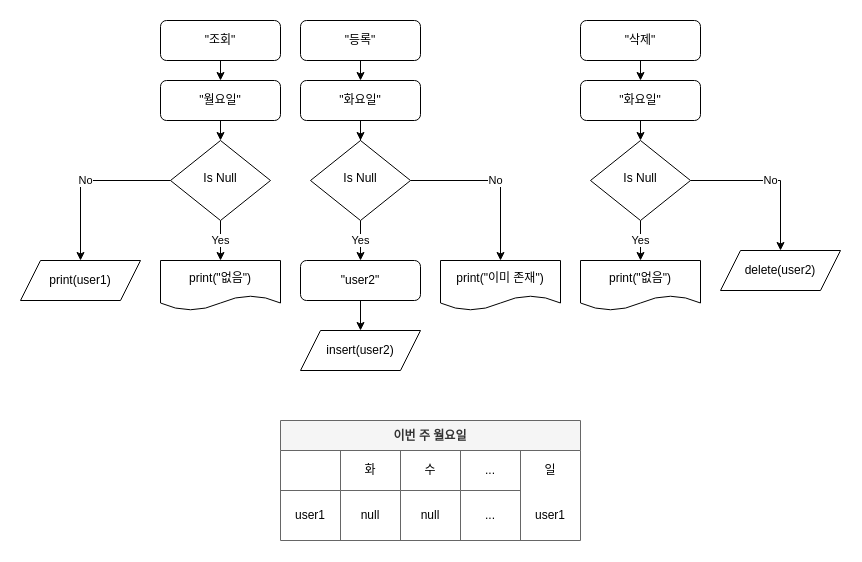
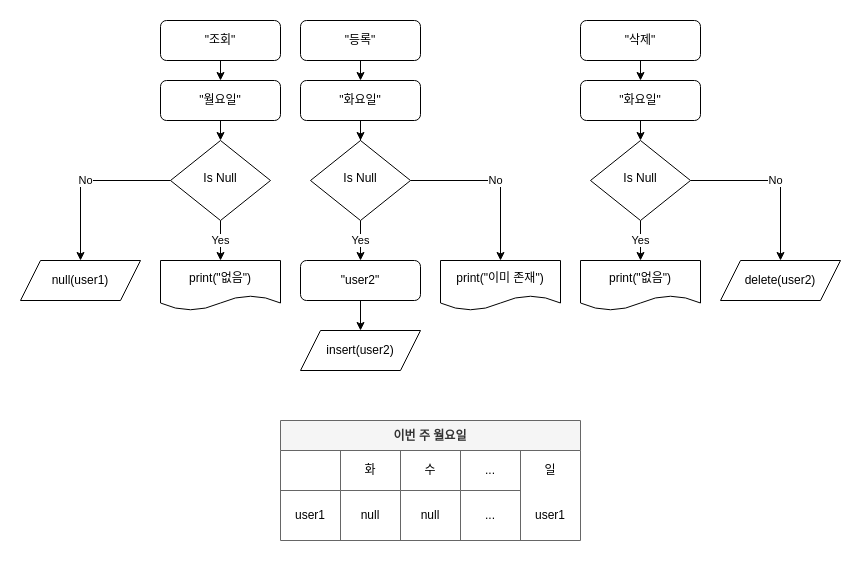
  <mxCell id="0" />
  <mxCell id="1" parent="0" />
  <mxCell id="2" style="edgeStyle=orthogonalEdgeStyle;rounded=0;orthogonalLoop=1;jettySize=auto;html=1;exitX=0.5;exitY=1;exitDx=0;exitDy=0;entryX=0.5;entryY=0;entryDx=0;entryDy=0;" edge="1" parent="1" source="3" target="26"><mxGeometry relative="1" as="geometry" /></mxCell>
  <mxCell id="3" value="&quot;조회&quot;" style="rounded=1;whiteSpace=wrap;html=1;fontSize=12;glass=0;strokeWidth=1;shadow=0;" parent="1" vertex="1"><mxGeometry x="160" y="20" width="120" height="40" as="geometry" /></mxCell>
  <mxCell id="4" style="edgeStyle=orthogonalEdgeStyle;rounded=0;orthogonalLoop=1;jettySize=auto;html=1;exitX=0.5;exitY=1;exitDx=0;exitDy=0;" edge="1" parent="1" source="5" target="31"><mxGeometry relative="1" as="geometry" /></mxCell>
  <mxCell id="5" value="&quot;화요일&quot;" style="rounded=1;whiteSpace=wrap;html=1;fontSize=12;glass=0;strokeWidth=1;shadow=0;" parent="1" vertex="1"><mxGeometry x="300" y="80" width="120" height="40" as="geometry" /></mxCell>
  <mxCell id="6" value="No" style="edgeStyle=orthogonalEdgeStyle;rounded=0;orthogonalLoop=1;jettySize=auto;html=1;exitX=0;exitY=0.5;exitDx=0;exitDy=0;entryX=0.5;entryY=0;entryDx=0;entryDy=0;" edge="1" parent="1" source="8" target="28"><mxGeometry relative="1" as="geometry" /></mxCell>
  <mxCell id="7" value="Yes" style="edgeStyle=orthogonalEdgeStyle;rounded=0;orthogonalLoop=1;jettySize=auto;html=1;exitX=0.5;exitY=1;exitDx=0;exitDy=0;entryX=0.5;entryY=0;entryDx=0;entryDy=0;" edge="1" parent="1" source="8" target="27"><mxGeometry relative="1" as="geometry" /></mxCell>
  <mxCell id="8" value="Is Null" style="rhombus;whiteSpace=wrap;html=1;shadow=0;fontFamily=Helvetica;fontSize=12;align=center;strokeWidth=1;spacing=6;spacingTop=-4;" parent="1" vertex="1"><mxGeometry x="170" y="140" width="100" height="80" as="geometry" /></mxCell>
  <mxCell id="9" value="이번 주 월요일" style="shape=table;startSize=30;container=1;collapsible=0;childLayout=tableLayout;fontStyle=1;align=center;pointerEvents=1;fillColor=#f5f5f5;strokeColor=#666666;fontColor=#333333;" vertex="1" parent="1"><mxGeometry x="280" y="420" width="300" height="120" as="geometry" /></mxCell>
  <mxCell id="10" value="" style="shape=partialRectangle;html=1;whiteSpace=wrap;collapsible=0;dropTarget=0;pointerEvents=0;fillColor=none;top=0;left=0;bottom=0;right=0;points=[[0,0.5],[1,0.5]];portConstraint=eastwest;" vertex="1" parent="9"><mxGeometry y="30" width="300" height="40" as="geometry" /></mxCell>
  <mxCell id="11" value="화" style="shape=partialRectangle;html=1;whiteSpace=wrap;connectable=0;fillColor=none;top=0;left=0;bottom=0;right=0;overflow=hidden;pointerEvents=1;" vertex="1" parent="10"><mxGeometry x="60" width="60" height="40" as="geometry"><mxRectangle width="60" height="40" as="alternateBounds" /></mxGeometry></mxCell>
  <mxCell id="12" value="수" style="shape=partialRectangle;html=1;whiteSpace=wrap;connectable=0;fillColor=none;top=0;left=0;bottom=0;right=0;overflow=hidden;pointerEvents=1;" vertex="1" parent="10"><mxGeometry x="120" width="60" height="40" as="geometry"><mxRectangle width="60" height="40" as="alternateBounds" /></mxGeometry></mxCell>
  <mxCell id="13" value="..." style="shape=partialRectangle;html=1;whiteSpace=wrap;connectable=0;fillColor=none;top=0;left=0;bottom=0;right=0;overflow=hidden;pointerEvents=1;" vertex="1" parent="10"><mxGeometry x="180" width="60" height="40" as="geometry"><mxRectangle width="60" height="40" as="alternateBounds" /></mxGeometry></mxCell>
  <mxCell id="14" value="일" style="shape=partialRectangle;html=1;whiteSpace=wrap;connectable=0;fillColor=none;top=0;left=0;bottom=0;right=0;overflow=hidden;pointerEvents=1;" vertex="1" parent="10"><mxGeometry x="240" width="60" height="40" as="geometry"><mxRectangle width="60" height="40" as="alternateBounds" /></mxGeometry></mxCell>
  <mxCell id="15" value="" style="shape=partialRectangle;html=1;whiteSpace=wrap;collapsible=0;dropTarget=0;pointerEvents=0;fillColor=none;top=0;left=0;bottom=0;right=0;points=[[0,0.5],[1,0.5]];portConstraint=eastwest;" vertex="1" parent="9"><mxGeometry y="70" width="300" height="50" as="geometry" /></mxCell>
  <mxCell id="16" value="user1" style="shape=partialRectangle;html=1;whiteSpace=wrap;connectable=0;fillColor=none;top=0;left=0;bottom=0;right=0;overflow=hidden;pointerEvents=1;" vertex="1" parent="15"><mxGeometry width="60" height="50" as="geometry"><mxRectangle width="60" height="50" as="alternateBounds" /></mxGeometry></mxCell>
  <mxCell id="17" value="null" style="shape=partialRectangle;html=1;whiteSpace=wrap;connectable=0;fillColor=none;top=0;left=0;bottom=0;right=0;overflow=hidden;pointerEvents=1;" vertex="1" parent="15"><mxGeometry x="60" width="60" height="50" as="geometry"><mxRectangle width="60" height="50" as="alternateBounds" /></mxGeometry></mxCell>
  <mxCell id="18" value="null" style="shape=partialRectangle;html=1;whiteSpace=wrap;connectable=0;fillColor=none;top=0;left=0;bottom=0;right=0;overflow=hidden;pointerEvents=1;" vertex="1" parent="15"><mxGeometry x="120" width="60" height="50" as="geometry"><mxRectangle width="60" height="50" as="alternateBounds" /></mxGeometry></mxCell>
  <mxCell id="19" value="..." style="shape=partialRectangle;html=1;whiteSpace=wrap;connectable=0;fillColor=none;top=0;left=0;bottom=0;right=0;overflow=hidden;pointerEvents=1;" vertex="1" parent="15"><mxGeometry x="180" width="60" height="50" as="geometry"><mxRectangle width="60" height="50" as="alternateBounds" /></mxGeometry></mxCell>
  <mxCell id="20" value="user1" style="shape=partialRectangle;html=1;whiteSpace=wrap;connectable=0;fillColor=none;top=0;left=0;bottom=0;right=0;overflow=hidden;pointerEvents=1;" vertex="1" parent="15"><mxGeometry x="240" width="60" height="50" as="geometry"><mxRectangle width="60" height="50" as="alternateBounds" /></mxGeometry></mxCell>
  <mxCell id="21" style="edgeStyle=orthogonalEdgeStyle;rounded=0;orthogonalLoop=1;jettySize=auto;html=1;exitX=0.5;exitY=1;exitDx=0;exitDy=0;entryX=0.5;entryY=0;entryDx=0;entryDy=0;" edge="1" parent="1" source="22" target="5"><mxGeometry relative="1" as="geometry" /></mxCell>
  <mxCell id="22" value="&quot;등록&quot;" style="rounded=1;whiteSpace=wrap;html=1;fontSize=12;glass=0;strokeWidth=1;shadow=0;" vertex="1" parent="1"><mxGeometry x="300" y="20" width="120" height="40" as="geometry" /></mxCell>
  <mxCell id="23" style="edgeStyle=orthogonalEdgeStyle;rounded=0;orthogonalLoop=1;jettySize=auto;html=1;exitX=0.5;exitY=1;exitDx=0;exitDy=0;entryX=0.5;entryY=0;entryDx=0;entryDy=0;" edge="1" parent="1" source="24" target="37"><mxGeometry relative="1" as="geometry" /></mxCell>
  <mxCell id="24" value="&quot;삭제&quot;" style="rounded=1;whiteSpace=wrap;html=1;fontSize=12;glass=0;strokeWidth=1;shadow=0;" vertex="1" parent="1"><mxGeometry x="580" y="20" width="120" height="40" as="geometry" /></mxCell>
  <mxCell id="25" style="edgeStyle=orthogonalEdgeStyle;rounded=0;orthogonalLoop=1;jettySize=auto;html=1;exitX=0.5;exitY=1;exitDx=0;exitDy=0;entryX=0.5;entryY=0;entryDx=0;entryDy=0;" edge="1" parent="1" source="26" target="8"><mxGeometry relative="1" as="geometry" /></mxCell>
  <mxCell id="26" value="&quot;월요일&quot;" style="rounded=1;whiteSpace=wrap;html=1;" vertex="1" parent="1"><mxGeometry x="160" y="80" width="120" height="40" as="geometry" /></mxCell>
  <mxCell id="27" value="print(&quot;없음&quot;)" style="shape=document;whiteSpace=wrap;html=1;boundedLbl=1;" vertex="1" parent="1"><mxGeometry x="160" y="260" width="120" height="50" as="geometry" /></mxCell>
- <mxCell id="28" value="print(user1)" style="shape=parallelogram;perimeter=parallelogramPerimeter;whiteSpace=wrap;html=1;fixedSize=1;" vertex="1" parent="1"><mxGeometry x="20" y="260" width="120" height="40" as="geometry" /></mxCell>
+ <mxCell id="28" value="null(user1)" style="shape=parallelogram;perimeter=parallelogramPerimeter;whiteSpace=wrap;html=1;fixedSize=1;" vertex="1" parent="1"><mxGeometry x="20" y="260" width="120" height="40" as="geometry" /></mxCell>
  <mxCell id="29" value="No" style="edgeStyle=orthogonalEdgeStyle;rounded=0;orthogonalLoop=1;jettySize=auto;html=1;exitX=1;exitY=0.5;exitDx=0;exitDy=0;" edge="1" parent="1" source="31" target="35"><mxGeometry relative="1" as="geometry" /></mxCell>
  <mxCell id="30" value="Yes" style="edgeStyle=orthogonalEdgeStyle;rounded=0;orthogonalLoop=1;jettySize=auto;html=1;exitX=0.5;exitY=1;exitDx=0;exitDy=0;entryX=0.5;entryY=0;entryDx=0;entryDy=0;" edge="1" parent="1" source="31" target="34"><mxGeometry relative="1" as="geometry" /></mxCell>
  <mxCell id="31" value="Is Null" style="rhombus;whiteSpace=wrap;html=1;shadow=0;fontFamily=Helvetica;fontSize=12;align=center;strokeWidth=1;spacing=6;spacingTop=-4;" vertex="1" parent="1"><mxGeometry x="310" y="140" width="100" height="80" as="geometry" /></mxCell>
  <mxCell id="32" value="insert(user2)" style="shape=parallelogram;perimeter=parallelogramPerimeter;whiteSpace=wrap;html=1;fixedSize=1;" vertex="1" parent="1"><mxGeometry x="300" y="330" width="120" height="40" as="geometry" /></mxCell>
  <mxCell id="33" style="edgeStyle=orthogonalEdgeStyle;rounded=0;orthogonalLoop=1;jettySize=auto;html=1;exitX=0.5;exitY=1;exitDx=0;exitDy=0;entryX=0.5;entryY=0;entryDx=0;entryDy=0;" edge="1" parent="1" source="34" target="32"><mxGeometry relative="1" as="geometry" /></mxCell>
  <mxCell id="34" value="&quot;user2&quot;" style="rounded=1;whiteSpace=wrap;html=1;fontSize=12;glass=0;strokeWidth=1;shadow=0;" vertex="1" parent="1"><mxGeometry x="300" y="260" width="120" height="40" as="geometry" /></mxCell>
  <mxCell id="35" value="print(&quot;이미 존재&quot;)" style="shape=document;whiteSpace=wrap;html=1;boundedLbl=1;" vertex="1" parent="1"><mxGeometry x="440" y="260" width="120" height="50" as="geometry" /></mxCell>
  <mxCell id="36" style="edgeStyle=orthogonalEdgeStyle;rounded=0;orthogonalLoop=1;jettySize=auto;html=1;exitX=0.5;exitY=1;exitDx=0;exitDy=0;entryX=0.5;entryY=0;entryDx=0;entryDy=0;" edge="1" parent="1" source="37" target="40"><mxGeometry relative="1" as="geometry" /></mxCell>
  <mxCell id="37" value="&quot;화요일&quot;" style="rounded=1;whiteSpace=wrap;html=1;fontSize=12;glass=0;strokeWidth=1;shadow=0;" vertex="1" parent="1"><mxGeometry x="580" y="80" width="120" height="40" as="geometry" /></mxCell>
  <mxCell id="38" value="Yes" style="edgeStyle=orthogonalEdgeStyle;rounded=0;orthogonalLoop=1;jettySize=auto;html=1;exitX=0.5;exitY=1;exitDx=0;exitDy=0;entryX=0.5;entryY=0;entryDx=0;entryDy=0;" edge="1" parent="1" source="40" target="41"><mxGeometry relative="1" as="geometry" /></mxCell>
  <mxCell id="39" value="No" style="edgeStyle=orthogonalEdgeStyle;rounded=0;orthogonalLoop=1;jettySize=auto;html=1;exitX=1;exitY=0.5;exitDx=0;exitDy=0;entryX=0.5;entryY=0;entryDx=0;entryDy=0;" edge="1" parent="1" source="40" target="42"><mxGeometry relative="1" as="geometry" /></mxCell>
  <mxCell id="40" value="Is Null" style="rhombus;whiteSpace=wrap;html=1;shadow=0;fontFamily=Helvetica;fontSize=12;align=center;strokeWidth=1;spacing=6;spacingTop=-4;" vertex="1" parent="1"><mxGeometry x="590" y="140" width="100" height="80" as="geometry" /></mxCell>
  <mxCell id="41" value="print(&quot;없음&quot;)" style="shape=document;whiteSpace=wrap;html=1;boundedLbl=1;" vertex="1" parent="1"><mxGeometry x="580" y="260" width="120" height="50" as="geometry" /></mxCell>
- <mxCell id="42" value="delete(user2)" style="shape=parallelogram;perimeter=parallelogramPerimeter;whiteSpace=wrap;html=1;fixedSize=1;" vertex="1" parent="1"><mxGeometry x="720" y="250" width="120" height="40" as="geometry" /></mxCell>
+ <mxCell id="42" value="delete(user2)" style="shape=parallelogram;perimeter=parallelogramPerimeter;whiteSpace=wrap;html=1;fixedSize=1;" vertex="1" parent="1"><mxGeometry x="720" y="260" width="120" height="40" as="geometry" /></mxCell>
